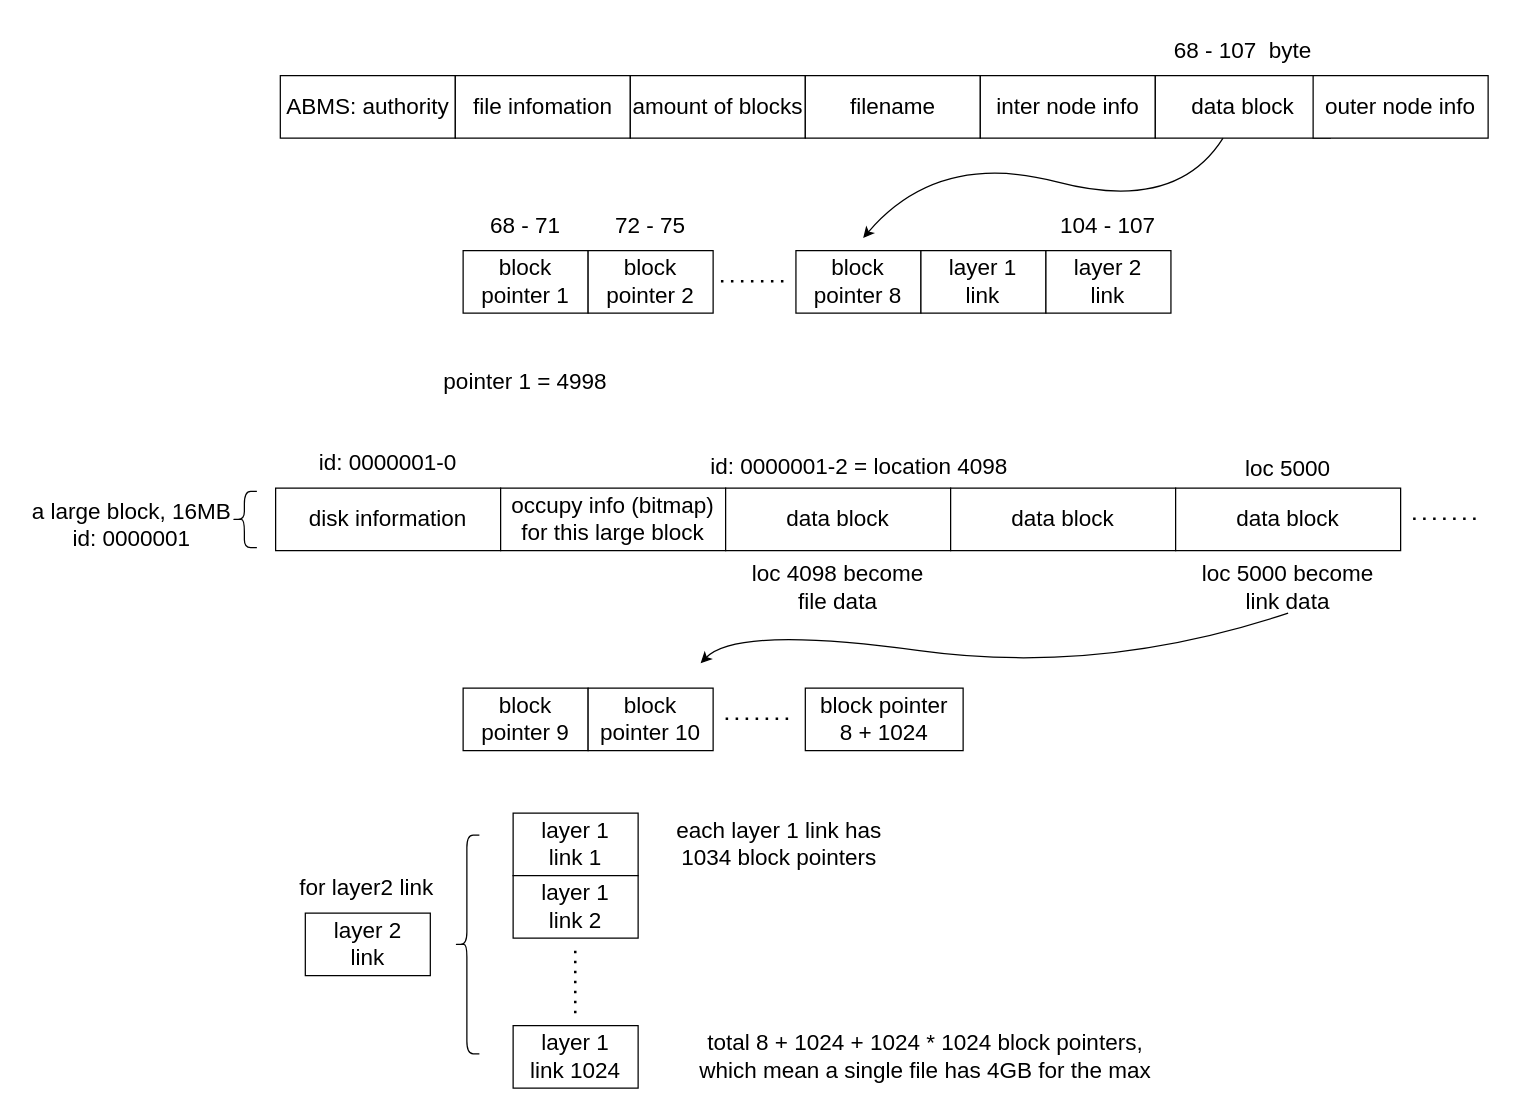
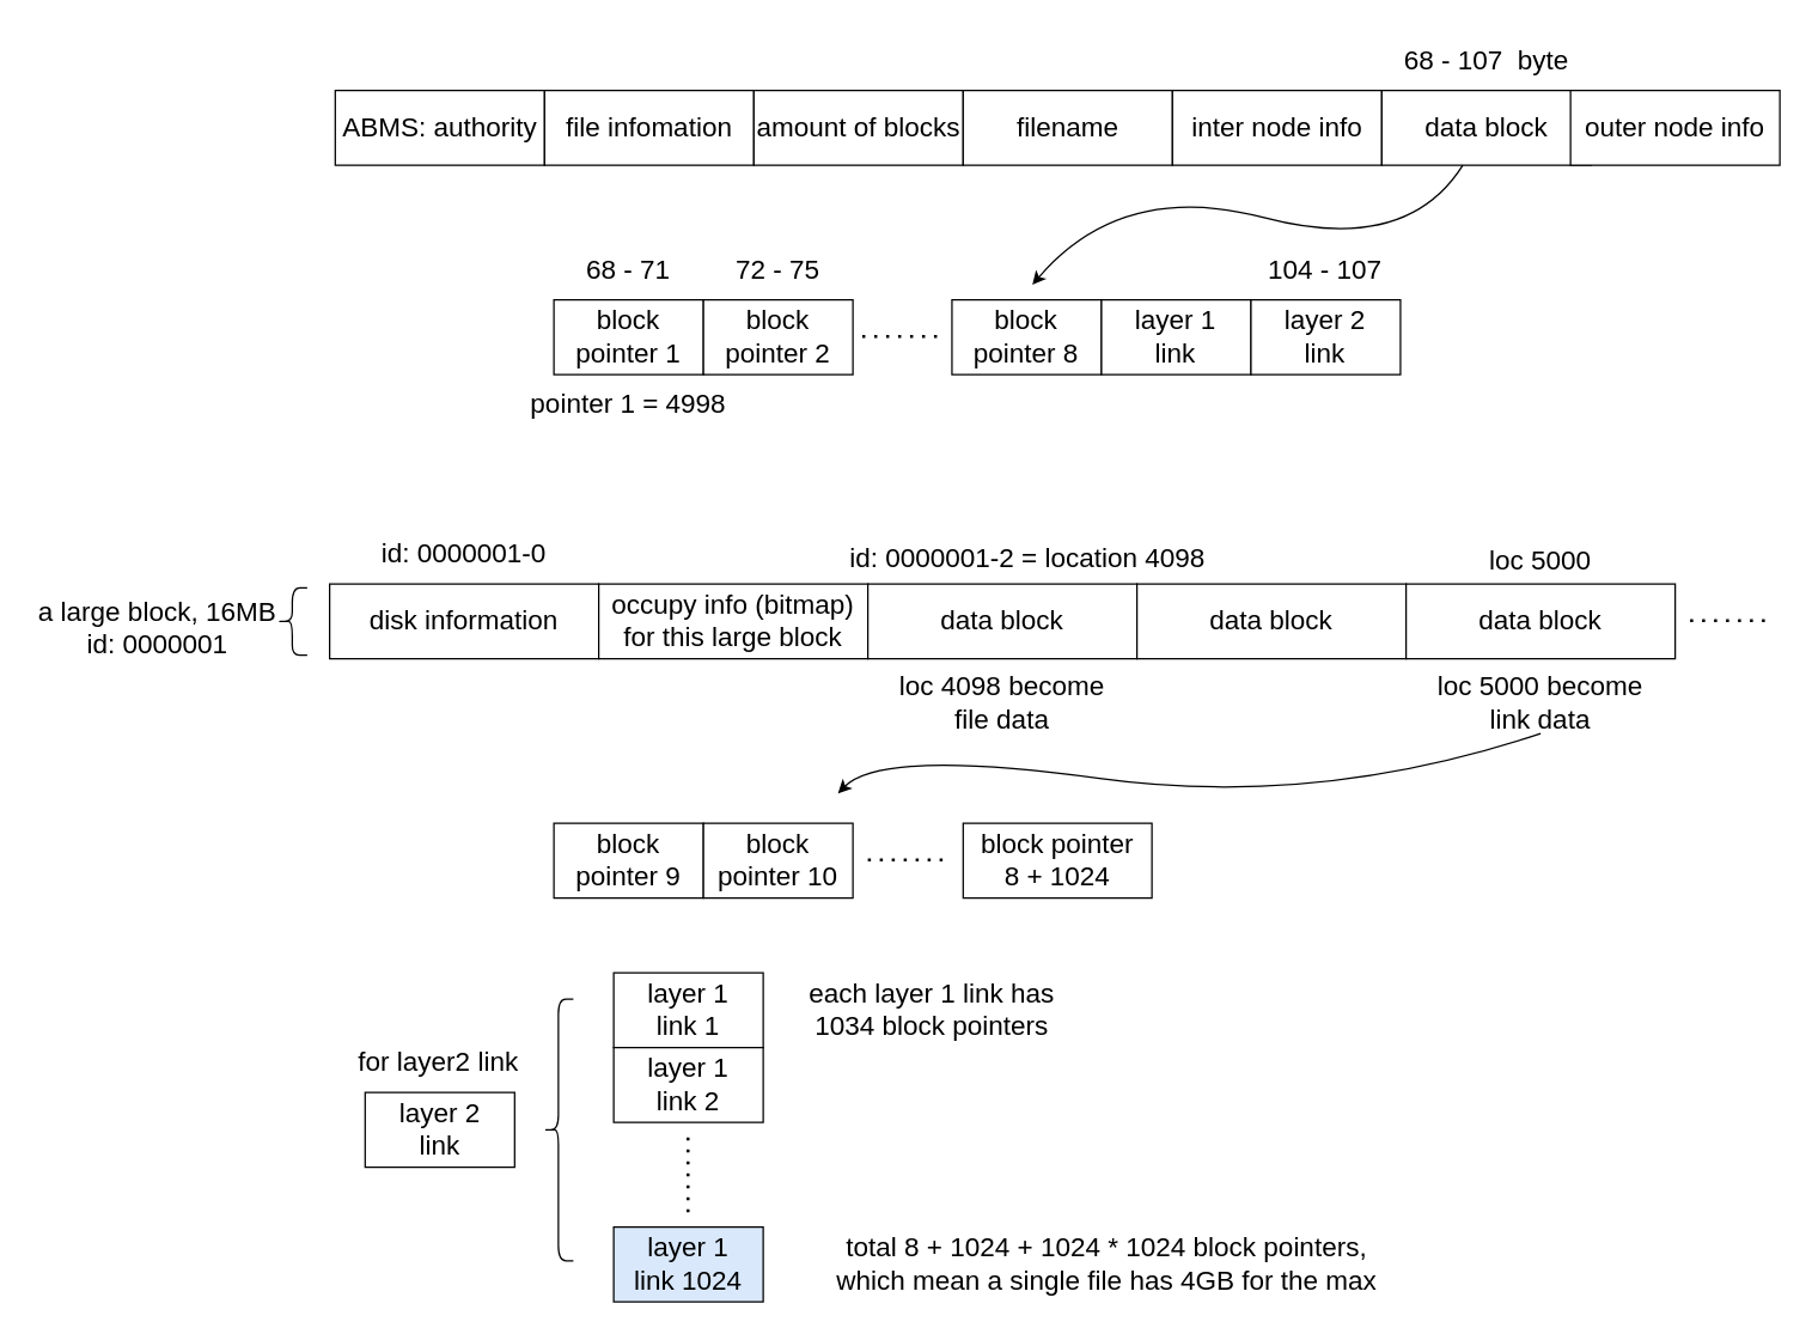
  <mxCell id="0" />
  <mxCell id="1" parent="0" />
  <mxCell id="2" value="&lt;font style=&quot;font-size: 18px&quot;&gt;ABMS: authority&lt;br&gt;&lt;/font&gt;" style="rounded=0;whiteSpace=wrap;html=1;" vertex="1" parent="1"><mxGeometry x="223.75" y="60" width="140" height="50" as="geometry" /></mxCell>
  <mxCell id="3" value="&lt;font style=&quot;font-size: 18px&quot;&gt;file infomation&lt;br&gt;&lt;/font&gt;" style="rounded=0;whiteSpace=wrap;html=1;" vertex="1" parent="1"><mxGeometry x="363.75" y="60" width="140" height="50" as="geometry" /></mxCell>
  <mxCell id="4" value="&lt;font style=&quot;font-size: 18px&quot;&gt;amount of blocks&lt;br&gt;&lt;/font&gt;" style="rounded=0;whiteSpace=wrap;html=1;" vertex="1" parent="1"><mxGeometry x="503.75" y="60" width="140" height="50" as="geometry" /></mxCell>
  <mxCell id="5" value="&lt;font style=&quot;font-size: 18px&quot;&gt;filename&lt;br&gt;&lt;/font&gt;" style="rounded=0;whiteSpace=wrap;html=1;" vertex="1" parent="1"><mxGeometry x="643.75" y="60" width="140" height="50" as="geometry" /></mxCell>
  <mxCell id="6" value="&lt;font style=&quot;font-size: 18px&quot;&gt;inter node info&lt;br&gt;&lt;/font&gt;" style="rounded=0;whiteSpace=wrap;html=1;" vertex="1" parent="1"><mxGeometry x="783.75" y="60" width="140" height="50" as="geometry" /></mxCell>
  <mxCell id="7" value="&lt;font style=&quot;font-size: 18px&quot;&gt;data block&lt;br&gt;&lt;/font&gt;" style="rounded=0;whiteSpace=wrap;html=1;" vertex="1" parent="1"><mxGeometry x="923.75" y="60" width="140" height="50" as="geometry" /></mxCell>
  <mxCell id="8" value="&lt;font style=&quot;font-size: 18px&quot;&gt;68 - 107&amp;nbsp;&amp;nbsp;&lt;/font&gt;&lt;span style=&quot;font-size: 18px&quot;&gt;byte&lt;/span&gt;" style="text;html=1;strokeColor=none;fillColor=none;align=center;verticalAlign=middle;whiteSpace=wrap;rounded=0;" vertex="1" parent="1"><mxGeometry x="923.75" y="20" width="140" height="40" as="geometry" /></mxCell>
  <mxCell id="9" value="&lt;font style=&quot;font-size: 18px&quot;&gt;outer node info&lt;br&gt;&lt;/font&gt;" style="rounded=0;whiteSpace=wrap;html=1;" vertex="1" parent="1"><mxGeometry x="1050" y="60" width="140" height="50" as="geometry" /></mxCell>
  <mxCell id="10" value="" style="curved=1;endArrow=classic;html=1;" edge="1" parent="1" source="7"><mxGeometry width="50" height="50" relative="1" as="geometry"><mxPoint x="650" y="230" as="sourcePoint" /><mxPoint x="690" y="190" as="targetPoint" /><Array as="points"><mxPoint x="940" y="170" /><mxPoint x="750" y="120" /></Array></mxGeometry></mxCell>
  <mxCell id="11" value="&lt;font style=&quot;font-size: 18px&quot;&gt;block pointer 1&lt;br&gt;&lt;/font&gt;" style="rounded=0;whiteSpace=wrap;html=1;" vertex="1" parent="1"><mxGeometry x="370" y="200" width="100" height="50" as="geometry" /></mxCell>
  <mxCell id="12" value="&lt;font style=&quot;font-size: 18px&quot;&gt;block pointer 2&lt;br&gt;&lt;/font&gt;" style="rounded=0;whiteSpace=wrap;html=1;" vertex="1" parent="1"><mxGeometry x="470" y="200" width="100" height="50" as="geometry" /></mxCell>
  <mxCell id="13" value="&lt;font style=&quot;font-size: 18px&quot;&gt;block pointer 8&lt;br&gt;&lt;/font&gt;" style="rounded=0;whiteSpace=wrap;html=1;" vertex="1" parent="1"><mxGeometry x="636.25" y="200" width="100" height="50" as="geometry" /></mxCell>
  <mxCell id="14" value="" style="endArrow=none;dashed=1;html=1;dashPattern=1 3;strokeWidth=2;" edge="1" parent="1"><mxGeometry width="50" height="50" relative="1" as="geometry"><mxPoint x="576.25" y="224.5" as="sourcePoint" /><mxPoint x="626.25" y="224.5" as="targetPoint" /></mxGeometry></mxCell>
  <mxCell id="15" value="&lt;font style=&quot;font-size: 18px&quot;&gt;layer 1&lt;br&gt;link&lt;br&gt;&lt;/font&gt;" style="rounded=0;whiteSpace=wrap;html=1;" vertex="1" parent="1"><mxGeometry x="736.25" y="200" width="100" height="50" as="geometry" /></mxCell>
  <mxCell id="16" value="&lt;font style=&quot;font-size: 18px&quot;&gt;layer 2&lt;br&gt;link&lt;br&gt;&lt;/font&gt;" style="rounded=0;whiteSpace=wrap;html=1;" vertex="1" parent="1"><mxGeometry x="836.25" y="200" width="100" height="50" as="geometry" /></mxCell>
  <mxCell id="17" value="&lt;font style=&quot;font-size: 18px&quot;&gt;68 - 71&lt;/font&gt;" style="text;html=1;strokeColor=none;fillColor=none;align=center;verticalAlign=middle;whiteSpace=wrap;rounded=0;" vertex="1" parent="1"><mxGeometry x="370" y="160" width="100" height="40" as="geometry" /></mxCell>
  <mxCell id="18" value="&lt;font style=&quot;font-size: 18px&quot;&gt;72 - 75&lt;/font&gt;" style="text;html=1;strokeColor=none;fillColor=none;align=center;verticalAlign=middle;whiteSpace=wrap;rounded=0;" vertex="1" parent="1"><mxGeometry x="470" y="160" width="100" height="40" as="geometry" /></mxCell>
  <mxCell id="19" value="&lt;font style=&quot;font-size: 18px&quot;&gt;104 - 107&lt;/font&gt;" style="text;html=1;strokeColor=none;fillColor=none;align=center;verticalAlign=middle;whiteSpace=wrap;rounded=0;" vertex="1" parent="1"><mxGeometry x="836.25" y="160" width="100" height="40" as="geometry" /></mxCell>
  <mxCell id="20" value="&lt;font style=&quot;font-size: 18px&quot;&gt;disk information&lt;/font&gt;" style="rounded=0;whiteSpace=wrap;html=1;" vertex="1" parent="1"><mxGeometry x="220" y="390" width="180" height="50" as="geometry" /></mxCell>
  <mxCell id="21" value="&lt;font style=&quot;font-size: 18px&quot;&gt;occupy info (bitmap)&lt;br&gt;for this large block&lt;br&gt;&lt;/font&gt;" style="rounded=0;whiteSpace=wrap;html=1;" vertex="1" parent="1"><mxGeometry x="400" y="390" width="180" height="50" as="geometry" /></mxCell>
  <mxCell id="22" value="&lt;font style=&quot;font-size: 18px&quot;&gt;a large block, 16MB&lt;br&gt;id: 0000001&lt;/font&gt;" style="text;html=1;strokeColor=none;fillColor=none;align=center;verticalAlign=middle;whiteSpace=wrap;rounded=0;" vertex="1" parent="1"><mxGeometry x="20" y="400" width="170" height="40" as="geometry" /></mxCell>
  <mxCell id="23" value="" style="shape=curlyBracket;whiteSpace=wrap;html=1;rounded=1;rotation=0;size=0.5;" vertex="1" parent="1"><mxGeometry x="185" y="392.5" width="20" height="45" as="geometry" /></mxCell>
  <mxCell id="24" value="&lt;font style=&quot;font-size: 18px&quot;&gt;data block&lt;br&gt;&lt;/font&gt;" style="rounded=0;whiteSpace=wrap;html=1;" vertex="1" parent="1"><mxGeometry x="580" y="390" width="180" height="50" as="geometry" /></mxCell>
  <mxCell id="25" value="&lt;font style=&quot;font-size: 18px&quot;&gt;id: 0000001-0&lt;/font&gt;" style="text;html=1;strokeColor=none;fillColor=none;align=center;verticalAlign=middle;whiteSpace=wrap;rounded=0;" vertex="1" parent="1"><mxGeometry x="220" y="350" width="180" height="40" as="geometry" /></mxCell>
  <mxCell id="26" value="&lt;font style=&quot;font-size: 18px&quot;&gt;data block&lt;br&gt;&lt;/font&gt;" style="rounded=0;whiteSpace=wrap;html=1;" vertex="1" parent="1"><mxGeometry x="760" y="390" width="180" height="50" as="geometry" /></mxCell>
  <mxCell id="27" value="&lt;font style=&quot;font-size: 18px&quot;&gt;data block&lt;br&gt;&lt;/font&gt;" style="rounded=0;whiteSpace=wrap;html=1;" vertex="1" parent="1"><mxGeometry x="940" y="390" width="180" height="50" as="geometry" /></mxCell>
  <mxCell id="28" value="&lt;font style=&quot;font-size: 18px&quot;&gt;loc 5000&lt;/font&gt;" style="text;html=1;strokeColor=none;fillColor=none;align=center;verticalAlign=middle;whiteSpace=wrap;rounded=0;" vertex="1" parent="1"><mxGeometry x="945" y="355" width="170" height="40" as="geometry" /></mxCell>
- <mxCell id="29" value="&lt;font style=&quot;font-size: 18px&quot;&gt;pointer 1 = 4998&lt;/font&gt;" style="text;html=1;strokeColor=none;fillColor=none;align=center;verticalAlign=middle;whiteSpace=wrap;rounded=0;" vertex="1" parent="1"><mxGeometry x="350" y="285" width="140" height="40" as="geometry" /></mxCell>
+ <mxCell id="29" value="&lt;font style=&quot;font-size: 18px&quot;&gt;pointer 1 = 4998&lt;/font&gt;" style="text;html=1;strokeColor=none;fillColor=none;align=center;verticalAlign=middle;whiteSpace=wrap;rounded=0;" vertex="1" parent="1"><mxGeometry x="350" y="250" width="140" height="40" as="geometry" /></mxCell>
  <mxCell id="30" value="" style="endArrow=none;dashed=1;html=1;dashPattern=1 3;strokeWidth=2;" edge="1" parent="1"><mxGeometry width="50" height="50" relative="1" as="geometry"><mxPoint x="1130" y="414.41" as="sourcePoint" /><mxPoint x="1180" y="414.41" as="targetPoint" /></mxGeometry></mxCell>
  <mxCell id="31" value="&lt;font style=&quot;font-size: 18px&quot;&gt;id: 0000001-2 = location 4098&lt;/font&gt;" style="text;html=1;strokeColor=none;fillColor=none;align=center;verticalAlign=middle;whiteSpace=wrap;rounded=0;" vertex="1" parent="1"><mxGeometry x="562.5" y="352.5" width="247.5" height="40" as="geometry" /></mxCell>
  <mxCell id="32" value="&lt;font style=&quot;font-size: 18px&quot;&gt;loc 4098 become file data&lt;/font&gt;" style="text;html=1;strokeColor=none;fillColor=none;align=center;verticalAlign=middle;whiteSpace=wrap;rounded=0;" vertex="1" parent="1"><mxGeometry x="595" y="450" width="150" height="40" as="geometry" /></mxCell>
  <mxCell id="33" value="&lt;font style=&quot;font-size: 18px&quot;&gt;loc 5000 become link data&lt;/font&gt;" style="text;html=1;strokeColor=none;fillColor=none;align=center;verticalAlign=middle;whiteSpace=wrap;rounded=0;" vertex="1" parent="1"><mxGeometry x="955" y="450" width="150" height="40" as="geometry" /></mxCell>
  <mxCell id="34" value="&lt;font style=&quot;font-size: 18px&quot;&gt;block pointer 9&lt;br&gt;&lt;/font&gt;" style="rounded=0;whiteSpace=wrap;html=1;" vertex="1" parent="1"><mxGeometry x="370" y="550" width="100" height="50" as="geometry" /></mxCell>
  <mxCell id="35" value="&lt;font style=&quot;font-size: 18px&quot;&gt;block pointer 10&lt;br&gt;&lt;/font&gt;" style="rounded=0;whiteSpace=wrap;html=1;" vertex="1" parent="1"><mxGeometry x="470" y="550" width="100" height="50" as="geometry" /></mxCell>
  <mxCell id="36" value="&lt;font style=&quot;font-size: 18px&quot;&gt;block pointer&lt;br&gt;8 + 1024&lt;br&gt;&lt;/font&gt;" style="rounded=0;whiteSpace=wrap;html=1;" vertex="1" parent="1"><mxGeometry x="643.75" y="550" width="126.25" height="50" as="geometry" /></mxCell>
  <mxCell id="37" value="" style="endArrow=none;dashed=1;html=1;dashPattern=1 3;strokeWidth=2;" edge="1" parent="1"><mxGeometry width="50" height="50" relative="1" as="geometry"><mxPoint x="580" y="574.41" as="sourcePoint" /><mxPoint x="630" y="574.41" as="targetPoint" /></mxGeometry></mxCell>
  <mxCell id="38" value="" style="curved=1;endArrow=classic;html=1;exitX=0.5;exitY=1;exitDx=0;exitDy=0;" edge="1" parent="1" source="33"><mxGeometry width="50" height="50" relative="1" as="geometry"><mxPoint x="920" y="535" as="sourcePoint" /><mxPoint x="560" y="530" as="targetPoint" /><Array as="points"><mxPoint x="880" y="540" /><mxPoint x="590" y="500" /></Array></mxGeometry></mxCell>
  <mxCell id="39" value="&lt;font style=&quot;font-size: 18px&quot;&gt;layer 2&lt;br&gt;link&lt;br&gt;&lt;/font&gt;" style="rounded=0;whiteSpace=wrap;html=1;" vertex="1" parent="1"><mxGeometry x="243.75" y="730" width="100" height="50" as="geometry" /></mxCell>
  <mxCell id="40" value="&lt;font style=&quot;font-size: 18px&quot;&gt;for layer2 link&lt;/font&gt;" style="text;html=1;strokeColor=none;fillColor=none;align=center;verticalAlign=middle;whiteSpace=wrap;rounded=0;" vertex="1" parent="1"><mxGeometry x="203" y="690" width="180" height="40" as="geometry" /></mxCell>
  <mxCell id="41" value="&lt;font style=&quot;font-size: 18px&quot;&gt;layer 1&lt;br&gt;link 1&lt;br&gt;&lt;/font&gt;" style="rounded=0;whiteSpace=wrap;html=1;" vertex="1" parent="1"><mxGeometry x="410" y="650" width="100" height="50" as="geometry" /></mxCell>
- <mxCell id="42" value="&lt;font style=&quot;font-size: 18px&quot;&gt;layer 1&lt;br&gt;link 1024&lt;br&gt;&lt;/font&gt;" style="rounded=0;whiteSpace=wrap;html=1;" vertex="1" parent="1"><mxGeometry x="410" y="820" width="100" height="50" as="geometry" /></mxCell>
+ <mxCell id="42" value="&lt;font style=&quot;font-size: 18px&quot;&gt;layer 1&lt;br&gt;link 1024&lt;br&gt;&lt;/font&gt;" style="rounded=0;whiteSpace=wrap;html=1;fillColor=#dae8fc;" vertex="1" parent="1"><mxGeometry x="410" y="820" width="100" height="50" as="geometry" /></mxCell>
  <mxCell id="43" value="&lt;font style=&quot;font-size: 18px&quot;&gt;layer 1&lt;br&gt;link 2&lt;br&gt;&lt;/font&gt;" style="rounded=0;whiteSpace=wrap;html=1;" vertex="1" parent="1"><mxGeometry x="410" y="700" width="100" height="50" as="geometry" /></mxCell>
  <mxCell id="44" value="" style="endArrow=none;dashed=1;html=1;dashPattern=1 3;strokeWidth=2;" edge="1" parent="1"><mxGeometry width="50" height="50" relative="1" as="geometry"><mxPoint x="459.71" y="760" as="sourcePoint" /><mxPoint x="459.71" y="810" as="targetPoint" /></mxGeometry></mxCell>
  <mxCell id="45" value="" style="shape=curlyBracket;whiteSpace=wrap;html=1;rounded=1;rotation=0;size=0.5;" vertex="1" parent="1"><mxGeometry x="363" y="667.5" width="20" height="175" as="geometry" /></mxCell>
  <mxCell id="46" value="&lt;font style=&quot;font-size: 18px&quot;&gt;each layer 1 link has 1034 block pointers&lt;/font&gt;" style="text;html=1;strokeColor=none;fillColor=none;align=center;verticalAlign=middle;whiteSpace=wrap;rounded=0;" vertex="1" parent="1"><mxGeometry x="520" y="655" width="206.25" height="40" as="geometry" /></mxCell>
  <mxCell id="47" value="&lt;font style=&quot;font-size: 18px&quot;&gt;total 8 + 1024 + 1024 * 1024 block pointers,&lt;br&gt;which mean a single file has 4GB for the max&lt;br&gt;&lt;/font&gt;" style="text;html=1;strokeColor=none;fillColor=none;align=center;verticalAlign=middle;whiteSpace=wrap;rounded=0;" vertex="1" parent="1"><mxGeometry x="530" y="825" width="420" height="40" as="geometry" /></mxCell>
